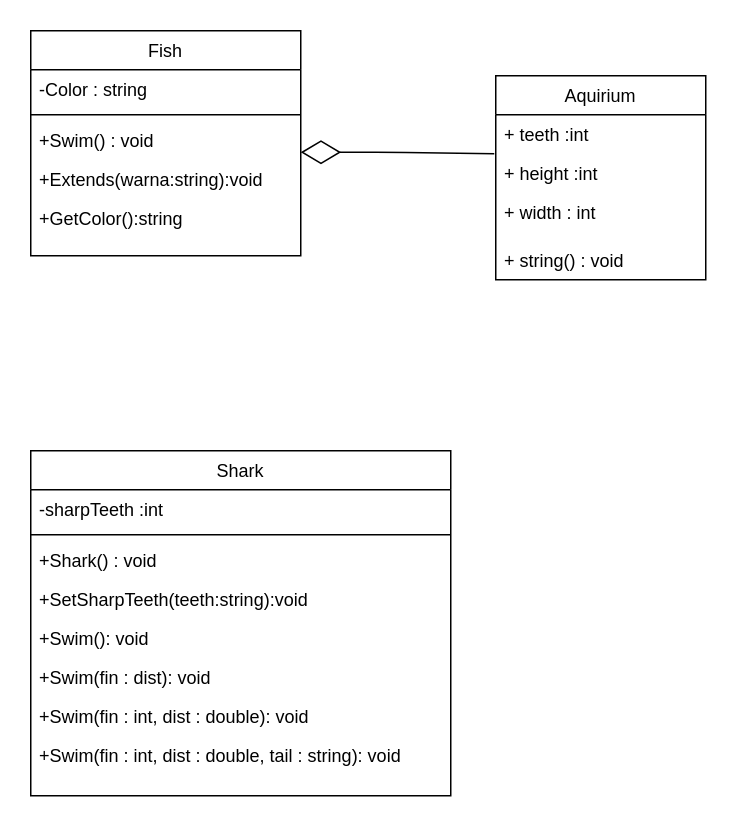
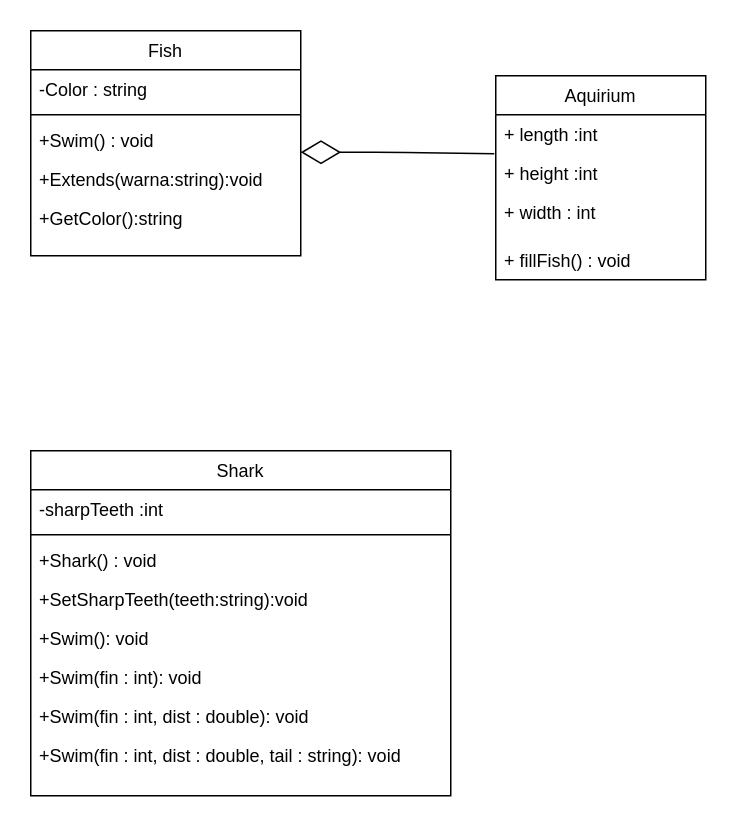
  <mxCell id="0" />
  <mxCell id="1" parent="0" />
  <mxCell id="2" value="Fish" style="swimlane;fontStyle=0;align=center;verticalAlign=top;childLayout=stackLayout;horizontal=1;startSize=26;horizontalStack=0;resizeParent=1;resizeLast=0;collapsible=1;marginBottom=0;rounded=0;shadow=0;strokeWidth=1;" vertex="1" parent="1"><mxGeometry x="20" y="20" width="180" height="150" as="geometry"><mxRectangle x="550" y="140" width="160" height="26" as="alternateBounds" /></mxGeometry></mxCell>
  <mxCell id="3" value="-Color : string" style="text;align=left;verticalAlign=top;spacingLeft=4;spacingRight=4;overflow=hidden;rotatable=0;points=[[0,0.5],[1,0.5]];portConstraint=eastwest;" vertex="1" parent="2"><mxGeometry y="26" width="180" height="26" as="geometry" /></mxCell>
  <mxCell id="4" value="" style="line;html=1;strokeWidth=1;align=left;verticalAlign=middle;spacingTop=-1;spacingLeft=3;spacingRight=3;rotatable=0;labelPosition=right;points=[];portConstraint=eastwest;" vertex="1" parent="2"><mxGeometry y="52" width="180" height="8" as="geometry" /></mxCell>
  <mxCell id="5" value="+Swim() : void" style="text;align=left;verticalAlign=top;spacingLeft=4;spacingRight=4;overflow=hidden;rotatable=0;points=[[0,0.5],[1,0.5]];portConstraint=eastwest;" vertex="1" parent="2"><mxGeometry y="60" width="180" height="26" as="geometry" /></mxCell>
  <mxCell id="6" value="+Extends(warna:string):void" style="text;align=left;verticalAlign=top;spacingLeft=4;spacingRight=4;overflow=hidden;rotatable=0;points=[[0,0.5],[1,0.5]];portConstraint=eastwest;" vertex="1" parent="2"><mxGeometry y="86" width="180" height="26" as="geometry" /></mxCell>
  <mxCell id="7" value="+GetColor():string" style="text;align=left;verticalAlign=top;spacingLeft=4;spacingRight=4;overflow=hidden;rotatable=0;points=[[0,0.5],[1,0.5]];portConstraint=eastwest;" vertex="1" parent="2"><mxGeometry y="112" width="180" height="26" as="geometry" /></mxCell>
  <mxCell id="8" value="Shark" style="swimlane;fontStyle=0;align=center;verticalAlign=top;childLayout=stackLayout;horizontal=1;startSize=26;horizontalStack=0;resizeParent=1;resizeLast=0;collapsible=1;marginBottom=0;rounded=0;shadow=0;strokeWidth=1;" vertex="1" parent="1"><mxGeometry x="20" y="300" width="280" height="230" as="geometry"><mxRectangle x="550" y="140" width="160" height="26" as="alternateBounds" /></mxGeometry></mxCell>
  <mxCell id="9" value="-sharpTeeth :int" style="text;align=left;verticalAlign=top;spacingLeft=4;spacingRight=4;overflow=hidden;rotatable=0;points=[[0,0.5],[1,0.5]];portConstraint=eastwest;" vertex="1" parent="8"><mxGeometry y="26" width="280" height="26" as="geometry" /></mxCell>
  <mxCell id="10" value="" style="line;html=1;strokeWidth=1;align=left;verticalAlign=middle;spacingTop=-1;spacingLeft=3;spacingRight=3;rotatable=0;labelPosition=right;points=[];portConstraint=eastwest;" vertex="1" parent="8"><mxGeometry y="52" width="280" height="8" as="geometry" /></mxCell>
  <mxCell id="11" value="+Shark() : void" style="text;align=left;verticalAlign=top;spacingLeft=4;spacingRight=4;overflow=hidden;rotatable=0;points=[[0,0.5],[1,0.5]];portConstraint=eastwest;" vertex="1" parent="8"><mxGeometry y="60" width="280" height="26" as="geometry" /></mxCell>
  <mxCell id="12" value="+SetSharpTeeth(teeth:string):void" style="text;align=left;verticalAlign=top;spacingLeft=4;spacingRight=4;overflow=hidden;rotatable=0;points=[[0,0.5],[1,0.5]];portConstraint=eastwest;" vertex="1" parent="8"><mxGeometry y="86" width="280" height="26" as="geometry" /></mxCell>
  <mxCell id="13" value="+Swim(): void" style="text;align=left;verticalAlign=top;spacingLeft=4;spacingRight=4;overflow=hidden;rotatable=0;points=[[0,0.5],[1,0.5]];portConstraint=eastwest;" vertex="1" parent="8"><mxGeometry y="112" width="280" height="26" as="geometry" /></mxCell>
- <mxCell id="14" value="+Swim(fin : dist): void" style="text;align=left;verticalAlign=top;spacingLeft=4;spacingRight=4;overflow=hidden;rotatable=0;points=[[0,0.5],[1,0.5]];portConstraint=eastwest;" vertex="1" parent="8"><mxGeometry y="138" width="280" height="26" as="geometry" /></mxCell>
+ <mxCell id="14" value="+Swim(fin : int): void" style="text;align=left;verticalAlign=top;spacingLeft=4;spacingRight=4;overflow=hidden;rotatable=0;points=[[0,0.5],[1,0.5]];portConstraint=eastwest;" vertex="1" parent="8"><mxGeometry y="138" width="280" height="26" as="geometry" /></mxCell>
  <mxCell id="15" value="+Swim(fin : int, dist : double): void" style="text;align=left;verticalAlign=top;spacingLeft=4;spacingRight=4;overflow=hidden;rotatable=0;points=[[0,0.5],[1,0.5]];portConstraint=eastwest;" vertex="1" parent="8"><mxGeometry y="164" width="280" height="26" as="geometry" /></mxCell>
  <mxCell id="16" value="+Swim(fin : int, dist : double, tail : string): void" style="text;align=left;verticalAlign=top;spacingLeft=4;spacingRight=4;overflow=hidden;rotatable=0;points=[[0,0.5],[1,0.5]];portConstraint=eastwest;" vertex="1" parent="8"><mxGeometry y="190" width="280" height="26" as="geometry" /></mxCell>
  <mxCell id="17" value="" style="endArrow=diamondThin;endFill=0;endSize=24;html=1;exitX=-0.007;exitY=1;exitDx=0;exitDy=0;exitPerimeter=0;" edge="1" parent="1" source="19"><mxGeometry width="160" relative="1" as="geometry"><mxPoint x="200" y="101" as="sourcePoint" /><mxPoint x="200" y="101" as="targetPoint" /><Array as="points"><mxPoint x="260" y="101" /></Array></mxGeometry></mxCell>
  <mxCell id="18" value="Aquirium" style="swimlane;fontStyle=0;childLayout=stackLayout;horizontal=1;startSize=26;fillColor=none;horizontalStack=0;resizeParent=1;resizeParentMax=0;resizeLast=0;collapsible=1;marginBottom=0;" vertex="1" parent="1"><mxGeometry x="330" y="50" width="140" height="136" as="geometry" /></mxCell>
- <mxCell id="19" value="+ teeth :int" style="text;strokeColor=none;fillColor=none;align=left;verticalAlign=top;spacingLeft=4;spacingRight=4;overflow=hidden;rotatable=0;points=[[0,0.5],[1,0.5]];portConstraint=eastwest;" vertex="1" parent="18"><mxGeometry y="26" width="140" height="26" as="geometry" /></mxCell>
+ <mxCell id="19" value="+ length :int" style="text;strokeColor=none;fillColor=none;align=left;verticalAlign=top;spacingLeft=4;spacingRight=4;overflow=hidden;rotatable=0;points=[[0,0.5],[1,0.5]];portConstraint=eastwest;" vertex="1" parent="18"><mxGeometry y="26" width="140" height="26" as="geometry" /></mxCell>
  <mxCell id="20" value="+ height :int" style="text;strokeColor=none;fillColor=none;align=left;verticalAlign=top;spacingLeft=4;spacingRight=4;overflow=hidden;rotatable=0;points=[[0,0.5],[1,0.5]];portConstraint=eastwest;" vertex="1" parent="18"><mxGeometry y="52" width="140" height="26" as="geometry" /></mxCell>
  <mxCell id="21" value="+ width : int" style="text;strokeColor=none;fillColor=none;align=left;verticalAlign=top;spacingLeft=4;spacingRight=4;overflow=hidden;rotatable=0;points=[[0,0.5],[1,0.5]];portConstraint=eastwest;" vertex="1" parent="18"><mxGeometry y="78" width="140" height="32" as="geometry" /></mxCell>
- <mxCell id="22" value="+ string() : void" style="text;strokeColor=none;fillColor=none;align=left;verticalAlign=top;spacingLeft=4;spacingRight=4;overflow=hidden;rotatable=0;points=[[0,0.5],[1,0.5]];portConstraint=eastwest;" vertex="1" parent="18"><mxGeometry y="110" width="140" height="26" as="geometry" /></mxCell>
+ <mxCell id="22" value="+ fillFish() : void" style="text;strokeColor=none;fillColor=none;align=left;verticalAlign=top;spacingLeft=4;spacingRight=4;overflow=hidden;rotatable=0;points=[[0,0.5],[1,0.5]];portConstraint=eastwest;" vertex="1" parent="18"><mxGeometry y="110" width="140" height="26" as="geometry" /></mxCell>
